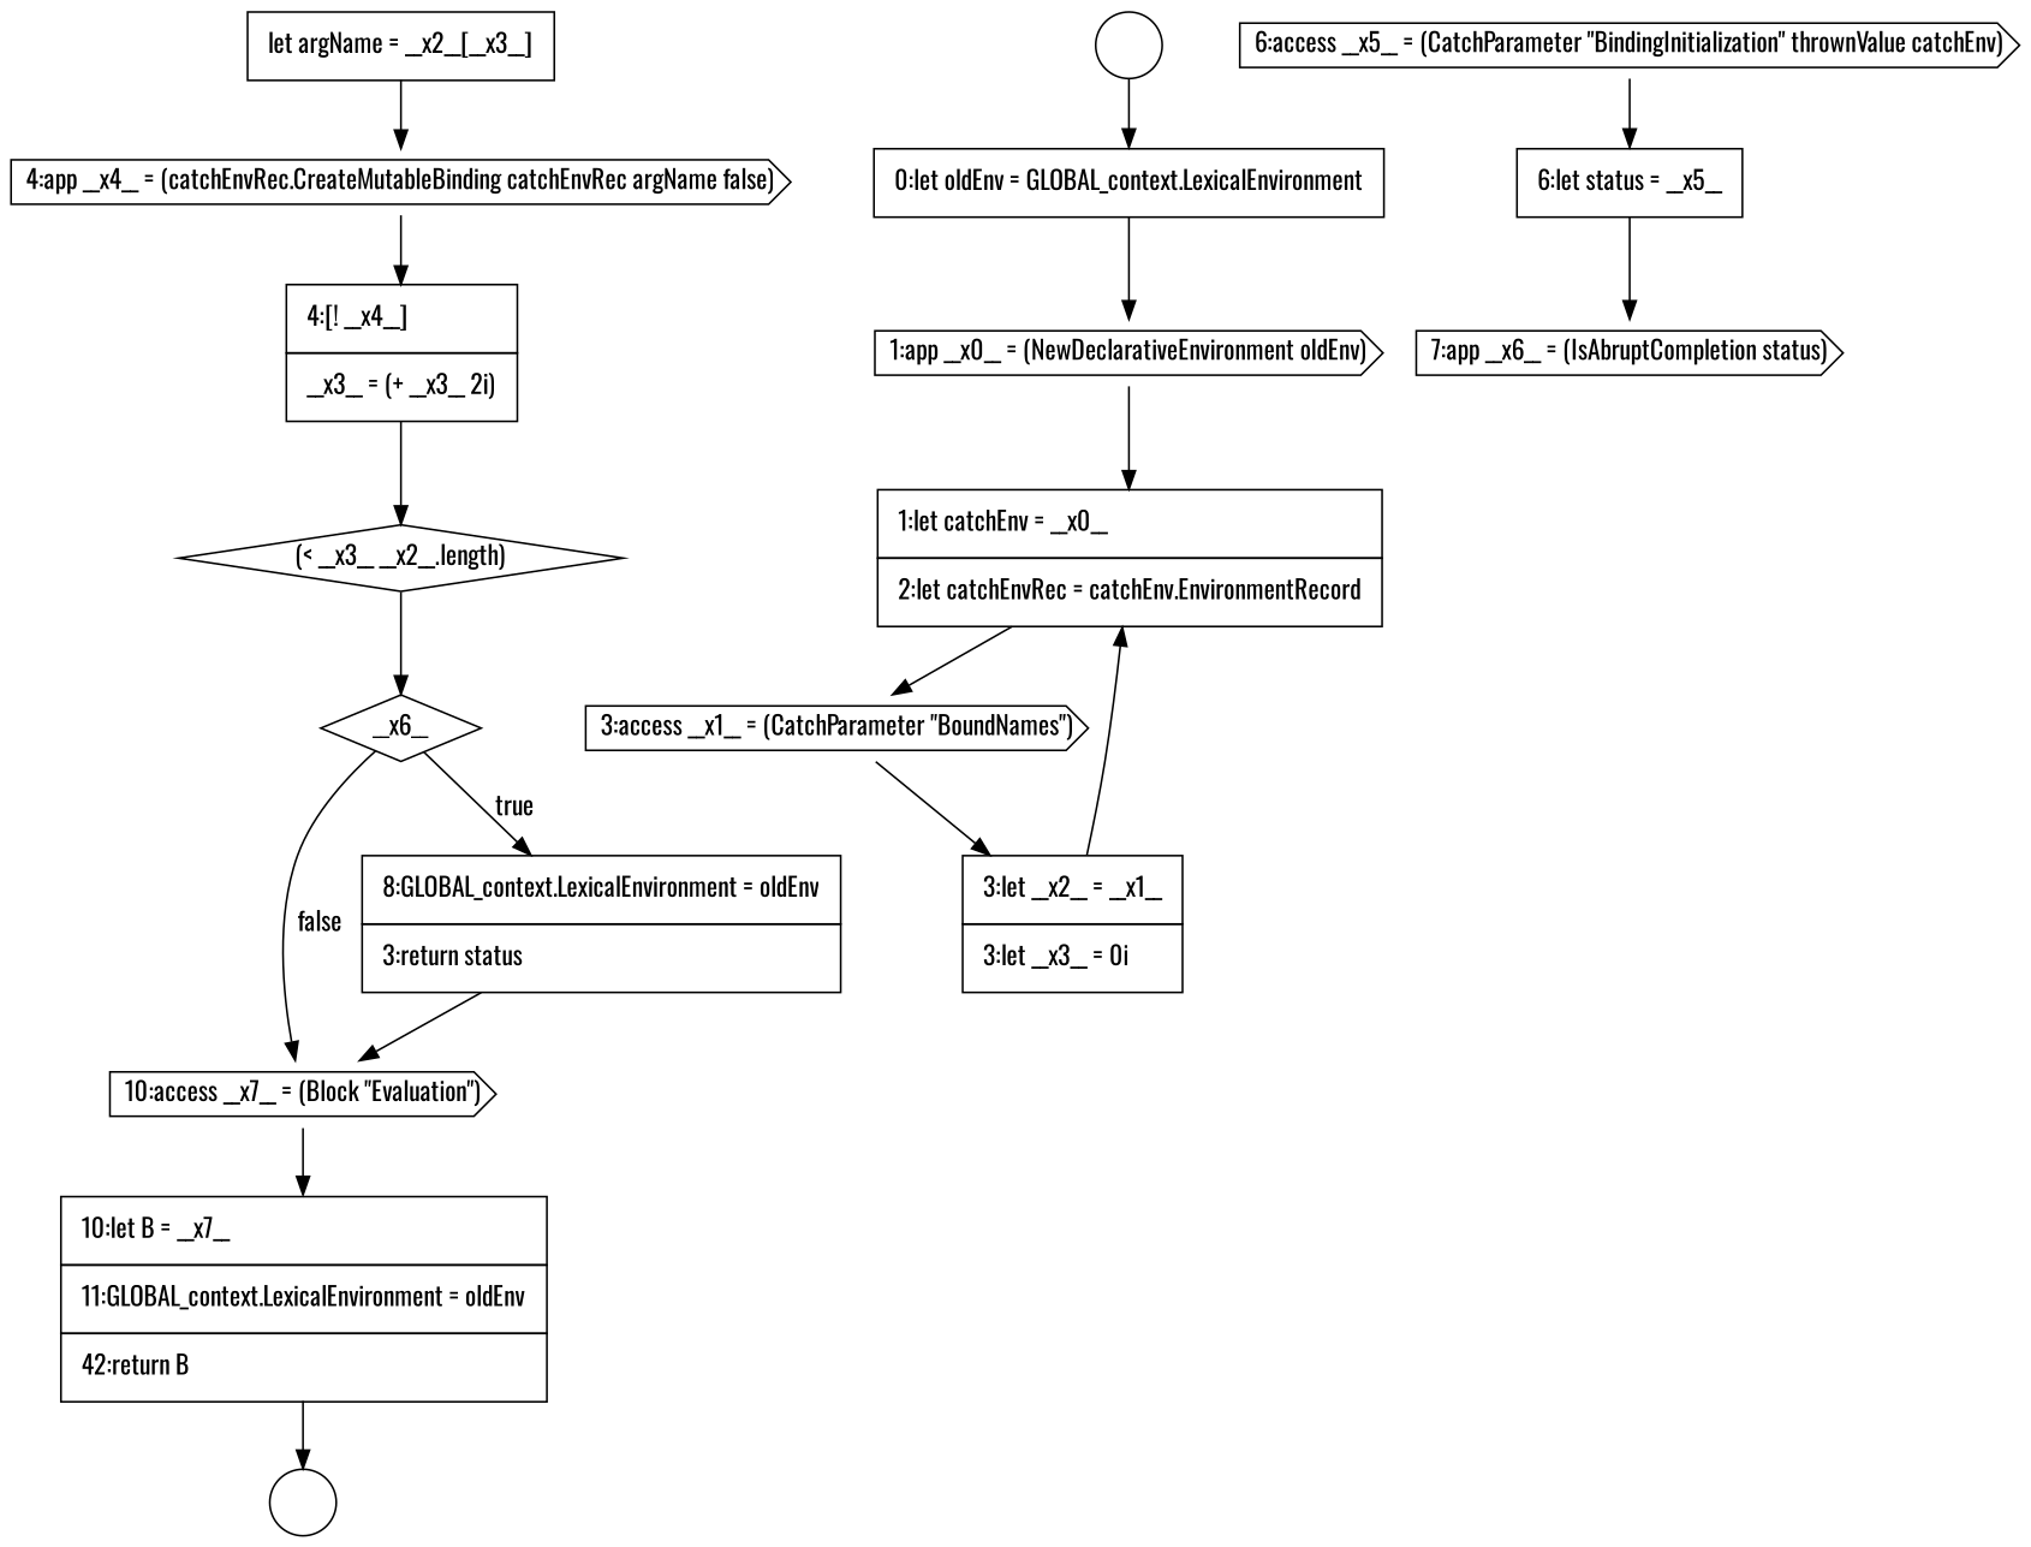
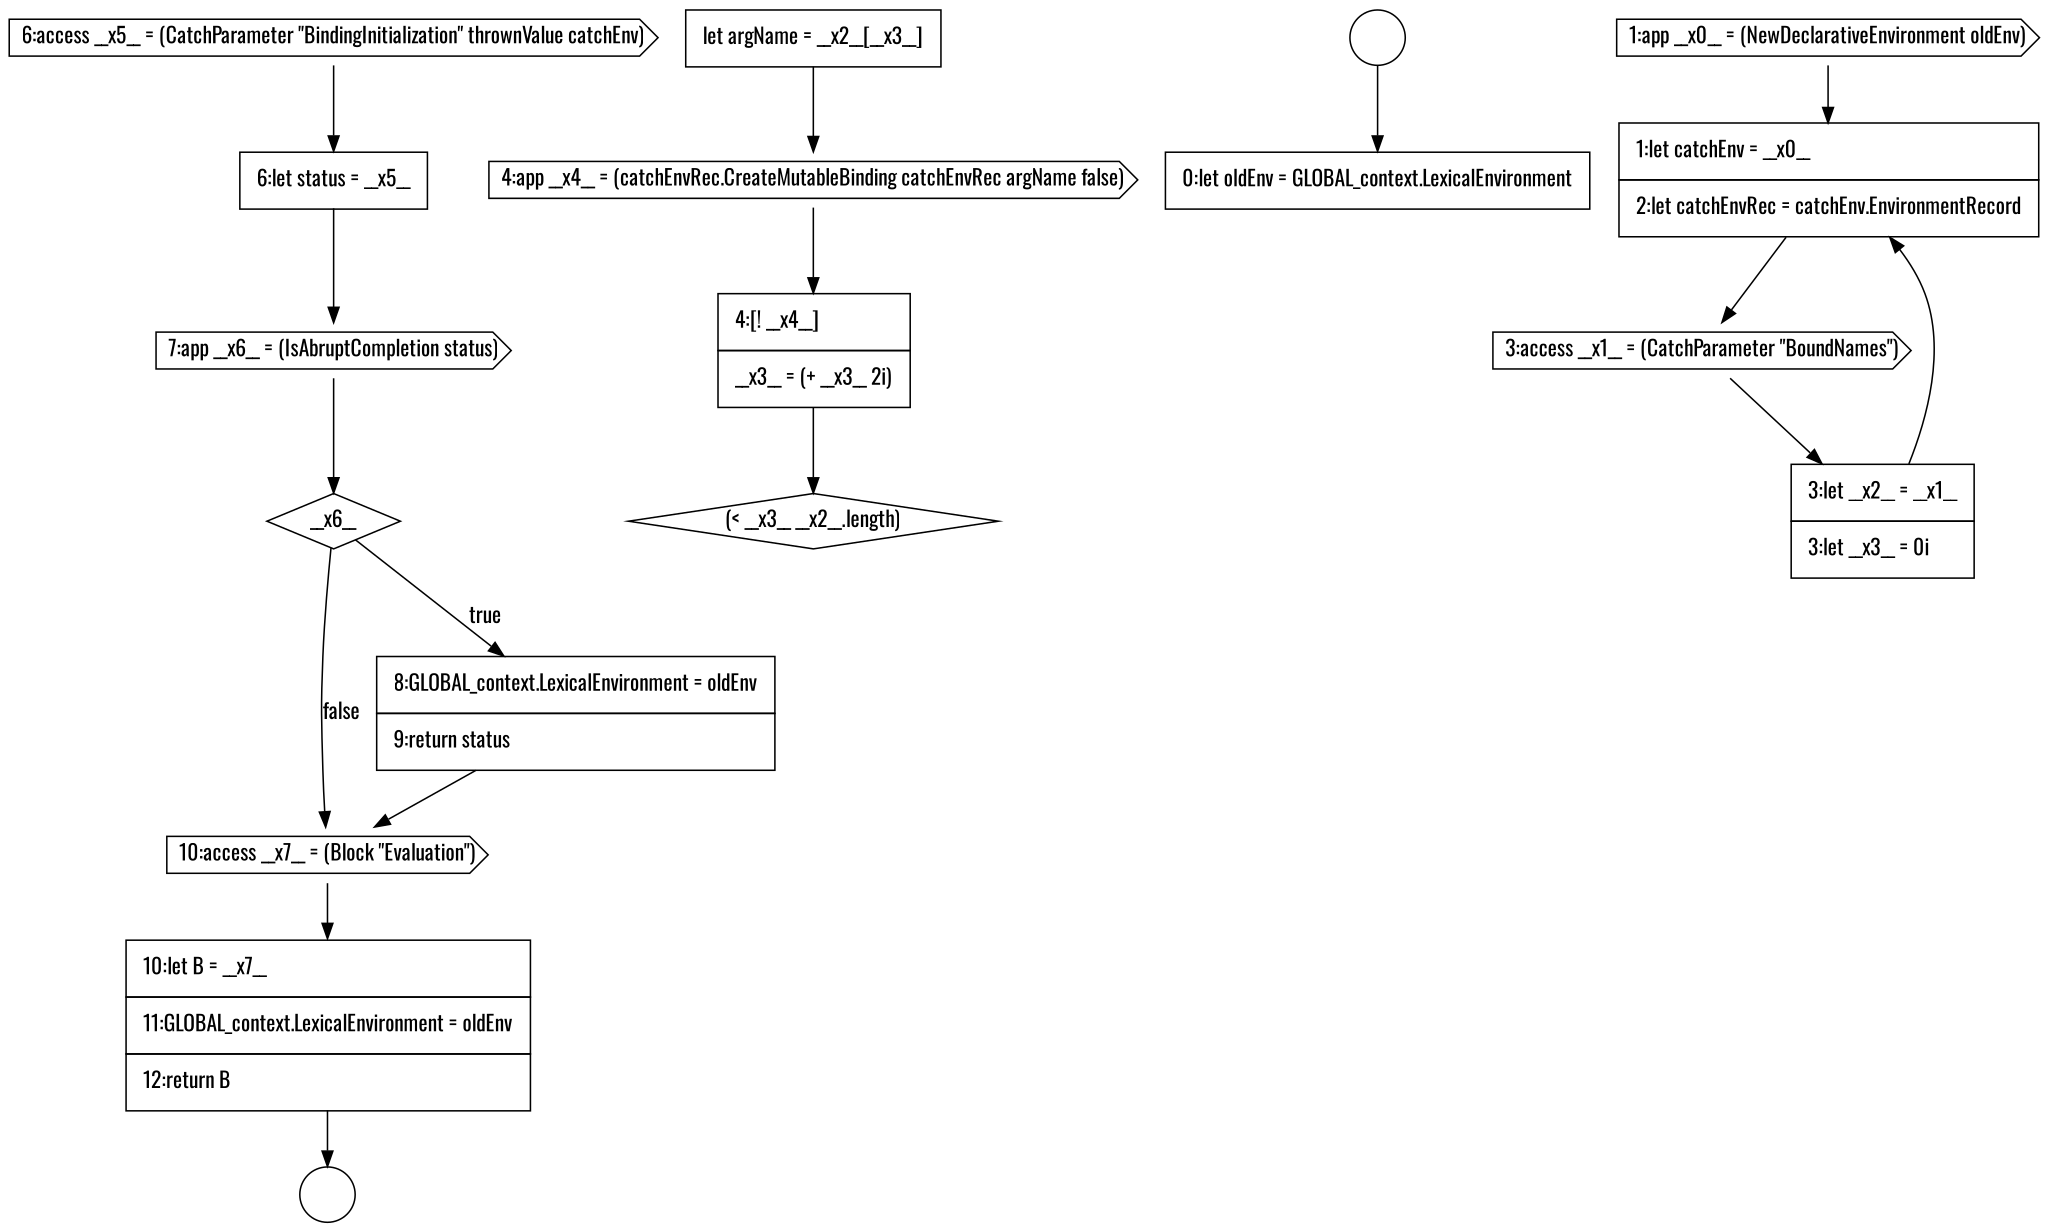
  digraph {
    fontname=Oswald
    node [color=black fillcolor=white fontname=Oswald shape=none style=filled]
    edge [color=black fontname=Oswald]
    n1 [label=<<font color="black">10:access __x7__ = (Block &quot;Evaluation&quot;)</font>> shape=cds]
-   n2 [label=<<font color="black">     <table border="0" cellborder="1" cellspacing="0" cellpadding="10">       <tr><td align="left">10:let B = __x7__</td></tr>       <tr><td align="left">11:GLOBAL_context.LexicalEnvironment = oldEnv</td></tr>       <tr><td align="left">42:return B</td></tr>     </table>   </font>> margin=0]
+   n2 [label=<<font color="black">     <table border="0" cellborder="1" cellspacing="0" cellpadding="10">       <tr><td align="left">10:let B = __x7__</td></tr>       <tr><td align="left">11:GLOBAL_context.LexicalEnvironment = oldEnv</td></tr>       <tr><td align="left">12:return B</td></tr>     </table>   </font>> margin=0]
    n3 [label=" " shape=circle]
    n4 [label=<<font color="black">4:app __x4__ = (catchEnvRec.CreateMutableBinding catchEnvRec argName false)</font>> shape=cds]
    n5 [label=<<font color="black">     <table border="0" cellborder="1" cellspacing="0" cellpadding="10">       <tr><td align="left">4:[! __x4__]</td></tr>       <tr><td align="left">__x3__ = (+ __x3__ 2i)</td></tr>     </table>   </font>> margin=0]
    n6 [label=<<font color="black">(&lt; __x3__ __x2__.length)</font>> shape=diamond]
    n7 [label=<<font color="black">     <table border="0" cellborder="1" cellspacing="0" cellpadding="10">       <tr><td align="left">0:let oldEnv = GLOBAL_context.LexicalEnvironment</td></tr>     </table>   </font>> margin=0]
    n8 [label=<<font color="black">1:app __x0__ = (NewDeclarativeEnvironment oldEnv)</font>> shape=cds]
    n9 [label=<<font color="black">     <table border="0" cellborder="1" cellspacing="0" cellpadding="10">       <tr><td align="left">1:let catchEnv = __x0__</td></tr>       <tr><td align="left">2:let catchEnvRec = catchEnv.EnvironmentRecord</td></tr>     </table>   </font>> margin=0]
    n10 [label=<<font color="black">7:app __x6__ = (IsAbruptCompletion status)</font>> shape=cds]
    n11 [label=<<font color="black">__x6__</font>> shape=diamond]
-   n12 [label=<<font color="black">     <table border="0" cellborder="1" cellspacing="0" cellpadding="10">       <tr><td align="left">8:GLOBAL_context.LexicalEnvironment = oldEnv</td></tr>       <tr><td align="left">3:return status</td></tr>     </table>   </font>> margin=0]
+   n12 [label=<<font color="black">     <table border="0" cellborder="1" cellspacing="0" cellpadding="10">       <tr><td align="left">8:GLOBAL_context.LexicalEnvironment = oldEnv</td></tr>       <tr><td align="left">9:return status</td></tr>     </table>   </font>> margin=0]
    n13 [label=<<font color="black">6:access __x5__ = (CatchParameter &quot;BindingInitialization&quot; thrownValue catchEnv)</font>> shape=cds]
    n14 [label=<<font color="black">     <table border="0" cellborder="1" cellspacing="0" cellpadding="10">       <tr><td align="left">6:let status = __x5__</td></tr>     </table>   </font>> margin=0]
    n15 [label=<<font color="black">     <table border="0" cellborder="1" cellspacing="0" cellpadding="10">       <tr><td align="left">let argName = __x2__[__x3__]</td></tr>     </table>   </font>> margin=0]
    n16 [label=<<font color="black">3:access __x1__ = (CatchParameter &quot;BoundNames&quot;)</font>> shape=cds]
    n17 [label=" " shape=circle]
    n18 [label=<<font color="black">     <table border="0" cellborder="1" cellspacing="0" cellpadding="10">       <tr><td align="left">3:let __x2__ = __x1__</td></tr>       <tr><td align="left">3:let __x3__ = 0i</td></tr>     </table>   </font>> margin=0]
    n1 -> n2
    n2 -> n3
    n4 -> n5
    n5 -> n6
-   n7 -> n8
    n8 -> n9
    n9 -> n16
-   n6 -> n11
+   n10 -> n11
    n11 -> n1 [label=<<font color="black">false</font>>]
    n11 -> n12 [label=<<font color="black">true</font>>]
    n12 -> n1
    n13 -> n14
    n14 -> n10
    n15 -> n4
    n16 -> n18
    n17 -> n7
    n18 -> n9
  }
